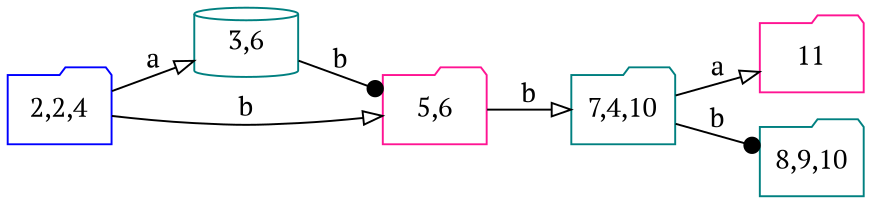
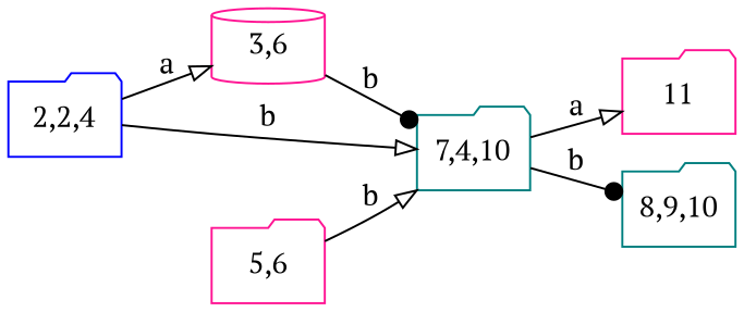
  digraph {
    fontname="PT Serif"
    rankdir=LR
    node [color=deeppink fontname="PT Serif" shape=folder]
    edge [arrowhead=onormal fontname="PT Serif"]
    n1 [color=blue label="2,2,4"]
-   "3,6" [color=teal shape=cylinder]
+   "3,6" [shape=cylinder]
    "5,6"
    n4 [color=teal label="7,4,10"]
    11
    "8,9,10" [color=teal]
    n1 -> "3,6" [label=a]
-   n1 -> "5,6" [label=b]
-   "3,6" -> "5,6" [arrowhead=dot label=b]
+   n1 -> n4 [label=b]
+   "3,6" -> n4 [arrowhead=dot label=b]
    "5,6" -> n4 [label=b]
    n4 -> 11 [label=a]
    n4 -> "8,9,10" [arrowhead=dot label=b]
  }
